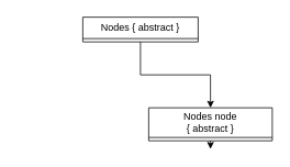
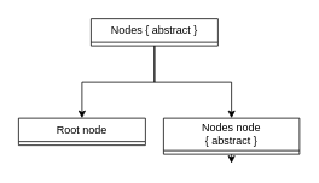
  <mxCell id="0" />
  <mxCell id="1" parent="0" />
  <mxCell id="2" style="edgeStyle=orthogonalEdgeStyle;rounded=0;orthogonalLoop=1;jettySize=auto;html=1;" edge="1" parent="1" source="4" target="6"><mxGeometry relative="1" as="geometry" /></mxCell>
+ <mxCell id="3" style="edgeStyle=orthogonalEdgeStyle;rounded=0;orthogonalLoop=1;jettySize=auto;html=1;" edge="1" parent="1" source="4" target="7"><mxGeometry relative="1" as="geometry" /></mxCell>
  <mxCell id="4" value="Nodes { abstract }" style="swimlane;fontStyle=0;childLayout=stackLayout;horizontal=1;startSize=26;fillColor=none;horizontalStack=0;resizeParent=1;resizeParentMax=0;resizeLast=0;collapsible=1;marginBottom=0;whiteSpace=wrap;html=1;" vertex="1" parent="1"><mxGeometry x="100" y="20" width="140" height="30" as="geometry" /></mxCell>
  <mxCell id="5" style="edgeStyle=orthogonalEdgeStyle;rounded=0;orthogonalLoop=1;jettySize=auto;html=1;exitX=0.5;exitY=1;exitDx=0;exitDy=0;" edge="1" parent="1" source="6"><mxGeometry relative="1" as="geometry"><mxPoint x="254.96" y="179.96" as="targetPoint" /></mxGeometry></mxCell>
  <mxCell id="6" value="Nodes node &lt;br&gt;{ abstract }" style="swimlane;fontStyle=0;childLayout=stackLayout;horizontal=1;startSize=36;fillColor=none;horizontalStack=0;resizeParent=1;resizeParentMax=0;resizeLast=0;collapsible=1;marginBottom=0;whiteSpace=wrap;html=1;" vertex="1" parent="1"><mxGeometry x="180" y="130" width="150" height="40" as="geometry" /></mxCell>
+ <mxCell id="7" value="Root node" style="swimlane;fontStyle=0;childLayout=stackLayout;horizontal=1;startSize=26;fillColor=none;horizontalStack=0;resizeParent=1;resizeParentMax=0;resizeLast=0;collapsible=1;marginBottom=0;whiteSpace=wrap;html=1;" vertex="1" parent="1"><mxGeometry x="20" y="130" width="140" height="30" as="geometry" /></mxCell>
